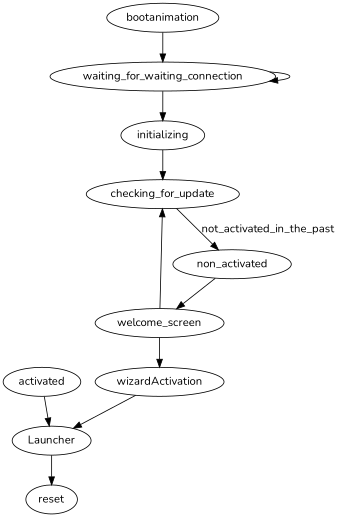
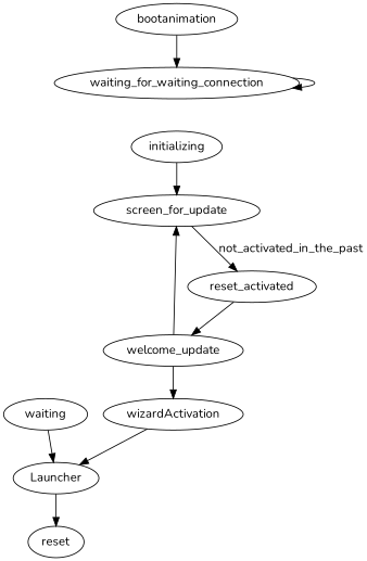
  digraph {
    fontname=Nunito
    node [fontname=Nunito]
    edge [fontname=Nunito]
    n1 [label=waiting_for_waiting_connection]
    bootanimation
-   non_activated
-   welcome_screen
+   non_activated [label=reset_activated]
+   welcome_screen [label=welcome_update]
    wizardActivation
-   checking_for_update
-   activated
+   checking_for_update [label=screen_for_update]
+   activated [label=waiting]
    Launcher
    reset
    initializing
    n1 -> n1
-   n1 -> initializing
    bootanimation -> n1
    non_activated -> welcome_screen
    welcome_screen -> wizardActivation
    welcome_screen -> checking_for_update
    wizardActivation -> Launcher
    checking_for_update -> non_activated [label=not_activated_in_the_past]
    activated -> Launcher
    Launcher -> reset
    initializing -> checking_for_update
  }
